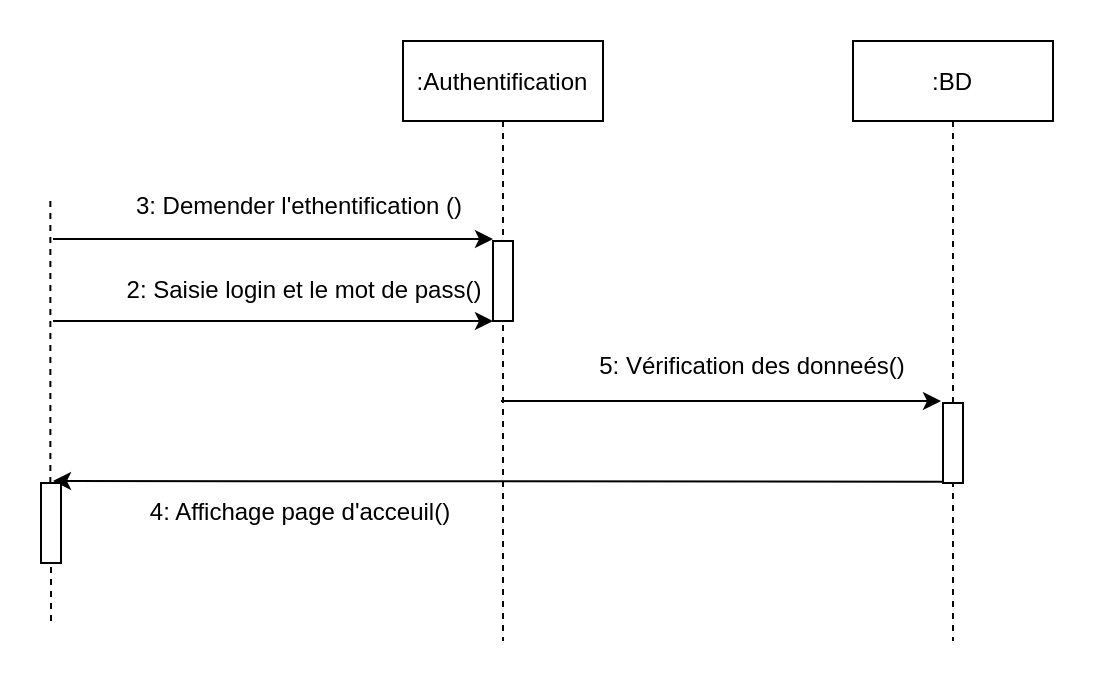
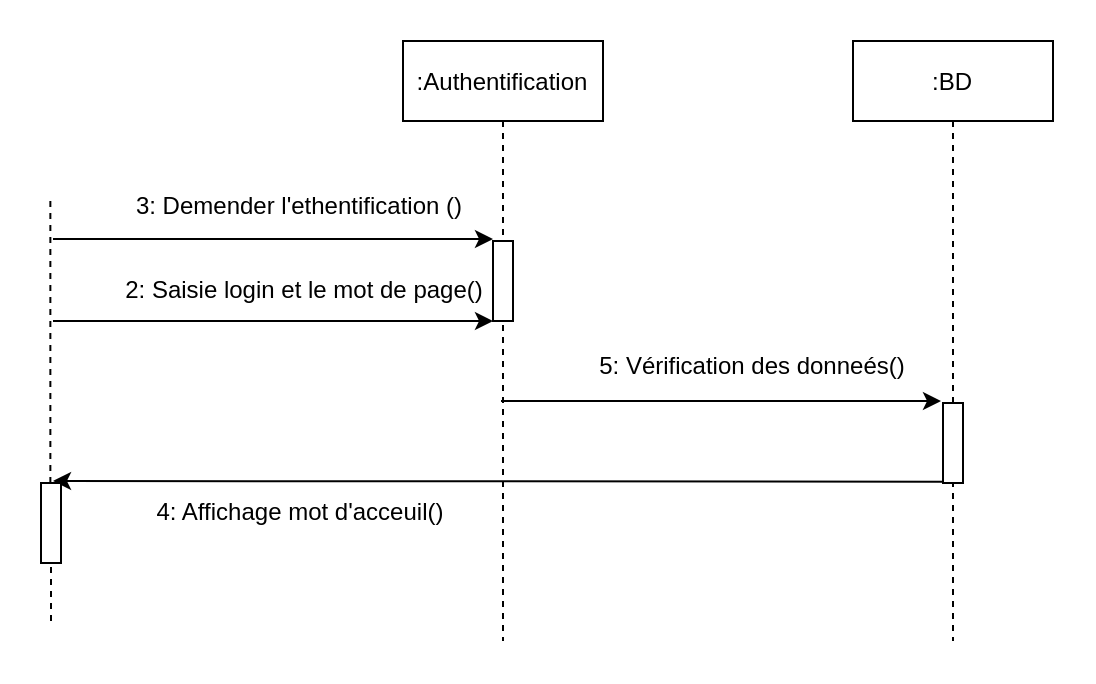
  <mxCell id="0" />
  <mxCell id="1" parent="0" />
  <mxCell id="2" value=":Authentification" style="shape=umlLifeline;perimeter=lifelinePerimeter;container=1;collapsible=0;recursiveResize=0;rounded=0;shadow=0;strokeWidth=1;" parent="1" vertex="1"><mxGeometry x="201" y="20" width="100" height="300" as="geometry" /></mxCell>
  <mxCell id="3" value="" style="html=1;points=[];perimeter=orthogonalPerimeter;" vertex="1" parent="2"><mxGeometry x="45" y="100" width="10" height="40" as="geometry" /></mxCell>
  <mxCell id="4" value="" style="endArrow=classic;html=1;rounded=0;" edge="1" parent="2"><mxGeometry width="50" height="50" relative="1" as="geometry"><mxPoint x="-175" y="140.0" as="sourcePoint" /><mxPoint x="45" y="140.0" as="targetPoint" /></mxGeometry></mxCell>
  <mxCell id="5" value=":BD" style="shape=umlLifeline;perimeter=lifelinePerimeter;container=1;collapsible=0;recursiveResize=0;rounded=0;shadow=0;strokeWidth=1;" parent="1" vertex="1"><mxGeometry x="426" y="20" width="100" height="300" as="geometry" /></mxCell>
  <mxCell id="6" value="" style="points=[];perimeter=orthogonalPerimeter;rounded=0;shadow=0;strokeWidth=1;" parent="5" vertex="1"><mxGeometry x="45" y="181" width="10" height="40" as="geometry" /></mxCell>
  <mxCell id="7" value="" style="endArrow=classic;html=1;rounded=0;" edge="1" parent="5"><mxGeometry width="50" height="50" relative="1" as="geometry"><mxPoint x="-176" y="180.0" as="sourcePoint" /><mxPoint x="44" y="180.0" as="targetPoint" /></mxGeometry></mxCell>
  <mxCell id="8" value="5: Vérification des donneés()" style="text;html=1;strokeColor=none;fillColor=none;align=center;verticalAlign=middle;whiteSpace=wrap;rounded=0;" vertex="1" parent="5"><mxGeometry x="-145" y="148" width="190" height="30" as="geometry" /></mxCell>
  <mxCell id="9" value="" style="endArrow=none;dashed=1;html=1;rounded=0;startArrow=none;" edge="1" parent="1" source="14"><mxGeometry width="50" height="50" relative="1" as="geometry"><mxPoint x="25" y="310" as="sourcePoint" /><mxPoint x="24.68" y="100" as="targetPoint" /></mxGeometry></mxCell>
  <mxCell id="10" value="" style="endArrow=classic;html=1;rounded=0;" edge="1" parent="1"><mxGeometry width="50" height="50" relative="1" as="geometry"><mxPoint x="26" y="119" as="sourcePoint" /><mxPoint x="246" y="119" as="targetPoint" /></mxGeometry></mxCell>
  <mxCell id="11" value="3: Demender l'ethentification ()" style="text;html=1;strokeColor=none;fillColor=none;align=center;verticalAlign=middle;whiteSpace=wrap;rounded=0;" vertex="1" parent="1"><mxGeometry x="63" y="88" width="173" height="30" as="geometry" /></mxCell>
- <mxCell id="12" value="2: Saisie login et le mot de pass()" style="text;html=1;strokeColor=none;fillColor=none;align=center;verticalAlign=middle;whiteSpace=wrap;rounded=0;" vertex="1" parent="1"><mxGeometry x="57" y="130" width="190" height="30" as="geometry" /></mxCell>
+ <mxCell id="12" value="2: Saisie login et le mot de page()" style="text;html=1;strokeColor=none;fillColor=none;align=center;verticalAlign=middle;whiteSpace=wrap;rounded=0;" vertex="1" parent="1"><mxGeometry x="57" y="130" width="190" height="30" as="geometry" /></mxCell>
  <mxCell id="13" value="" style="endArrow=classic;html=1;rounded=0;exitX=-0.025;exitY=0.984;exitDx=0;exitDy=0;exitPerimeter=0;" edge="1" parent="1" source="6"><mxGeometry width="50" height="50" relative="1" as="geometry"><mxPoint x="376" y="270" as="sourcePoint" /><mxPoint x="26" y="240" as="targetPoint" /></mxGeometry></mxCell>
  <mxCell id="14" value="" style="points=[];perimeter=orthogonalPerimeter;rounded=0;shadow=0;strokeWidth=1;" vertex="1" parent="1"><mxGeometry x="20" y="241" width="10" height="40" as="geometry" /></mxCell>
  <mxCell id="15" value="" style="endArrow=none;dashed=1;html=1;rounded=0;" edge="1" parent="1" target="14"><mxGeometry width="50" height="50" relative="1" as="geometry"><mxPoint x="25" y="310" as="sourcePoint" /><mxPoint x="24.68" y="100" as="targetPoint" /></mxGeometry></mxCell>
- <mxCell id="16" value="4: Affichage page d'acceuil()" style="text;html=1;strokeColor=none;fillColor=none;align=center;verticalAlign=middle;whiteSpace=wrap;rounded=0;" vertex="1" parent="1"><mxGeometry x="54.5" y="241" width="190" height="30" as="geometry" /></mxCell>
+ <mxCell id="16" value="4: Affichage mot d'acceuil()" style="text;html=1;strokeColor=none;fillColor=none;align=center;verticalAlign=middle;whiteSpace=wrap;rounded=0;" vertex="1" parent="1"><mxGeometry x="54.5" y="241" width="190" height="30" as="geometry" /></mxCell>
